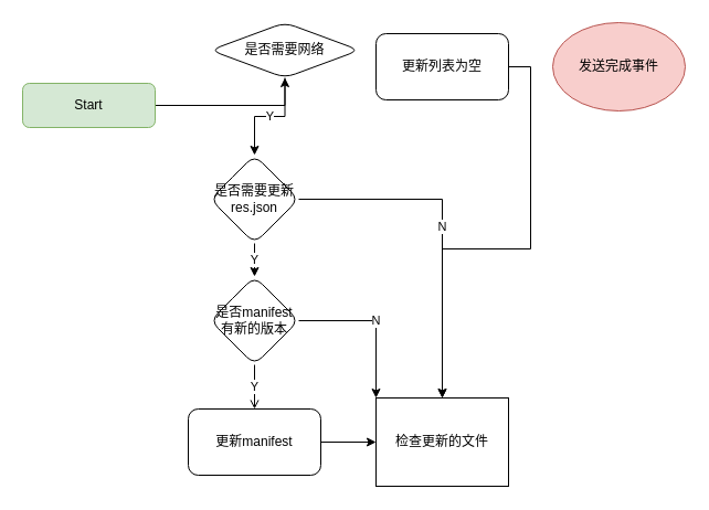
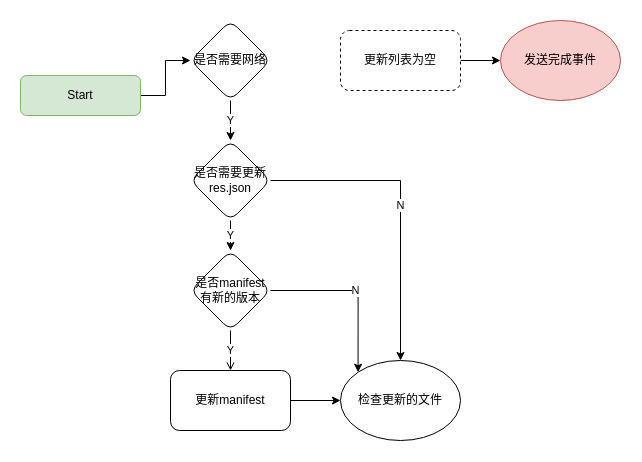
  <mxCell id="0" />
  <mxCell id="1" parent="0" />
  <mxCell id="2" value="" style="edgeStyle=orthogonalEdgeStyle;rounded=0;orthogonalLoop=1;jettySize=auto;html=1;" edge="1" parent="1" source="3" target="5"><mxGeometry relative="1" as="geometry" /></mxCell>
  <mxCell id="3" value="Start" style="rounded=1;whiteSpace=wrap;html=1;fontSize=12;glass=0;strokeWidth=1;shadow=0;fillColor=#d5e8d4;strokeColor=#82b366;" parent="1" vertex="1"><mxGeometry x="20" y="75" width="120" height="40" as="geometry" /></mxCell>
  <mxCell id="4" value="Y" style="edgeStyle=orthogonalEdgeStyle;rounded=0;orthogonalLoop=1;jettySize=auto;html=1;" edge="1" parent="1" source="5" target="8"><mxGeometry relative="1" as="geometry" /></mxCell>
- <mxCell id="5" value="是否需要网络" style="rhombus;whiteSpace=wrap;html=1;rounded=1;glass=0;strokeWidth=1;shadow=0;" vertex="1" parent="1"><mxGeometry x="190" y="20" width="135" height="50" as="geometry" /></mxCell>
+ <mxCell id="5" value="是否需要网络" style="rhombus;whiteSpace=wrap;html=1;rounded=1;glass=0;strokeWidth=1;shadow=0;" vertex="1" parent="1"><mxGeometry x="190" y="20" width="80" height="80" as="geometry" /></mxCell>
  <mxCell id="6" value="Y" style="edgeStyle=orthogonalEdgeStyle;rounded=0;orthogonalLoop=1;jettySize=auto;html=1;" edge="1" parent="1" source="8" target="11"><mxGeometry relative="1" as="geometry" /></mxCell>
  <mxCell id="7" value="N" style="edgeStyle=orthogonalEdgeStyle;rounded=0;orthogonalLoop=1;jettySize=auto;html=1;exitX=1;exitY=0.5;exitDx=0;exitDy=0;entryX=0.5;entryY=0;entryDx=0;entryDy=0;" edge="1" parent="1" source="8" target="14"><mxGeometry relative="1" as="geometry" /></mxCell>
  <mxCell id="8" value="是否需要更新res.json" style="rhombus;whiteSpace=wrap;html=1;rounded=1;glass=0;strokeWidth=1;shadow=0;" vertex="1" parent="1"><mxGeometry x="190" y="140" width="80" height="80" as="geometry" /></mxCell>
  <mxCell id="9" value="Y" style="edgeStyle=orthogonalEdgeStyle;rounded=0;orthogonalLoop=1;jettySize=auto;html=1;endArrow=open;" edge="1" parent="1" source="11" target="13"><mxGeometry relative="1" as="geometry" /></mxCell>
  <mxCell id="10" value="N" style="edgeStyle=orthogonalEdgeStyle;rounded=0;orthogonalLoop=1;jettySize=auto;html=1;exitX=1;exitY=0.5;exitDx=0;exitDy=0;entryX=0;entryY=0;entryDx=0;entryDy=0;" edge="1" parent="1" source="11" target="14"><mxGeometry relative="1" as="geometry" /></mxCell>
  <mxCell id="11" value="是否manifest有新的版本" style="rhombus;whiteSpace=wrap;html=1;rounded=1;glass=0;strokeWidth=1;shadow=0;" vertex="1" parent="1"><mxGeometry x="190" y="250" width="80" height="80" as="geometry" /></mxCell>
  <mxCell id="12" style="edgeStyle=orthogonalEdgeStyle;rounded=0;orthogonalLoop=1;jettySize=auto;html=1;exitX=1;exitY=0.5;exitDx=0;exitDy=0;entryX=0;entryY=0.5;entryDx=0;entryDy=0;" edge="1" parent="1" source="13" target="14"><mxGeometry relative="1" as="geometry" /></mxCell>
  <mxCell id="13" value="更新manifest" style="whiteSpace=wrap;html=1;rounded=1;glass=0;strokeWidth=1;shadow=0;" vertex="1" parent="1"><mxGeometry x="170" y="370" width="120" height="60" as="geometry" /></mxCell>
- <mxCell id="14" value="检查更新的文件" style="whiteSpace=wrap;html=1;rounded=0;" vertex="1" parent="1"><mxGeometry x="340" y="360" width="120" height="80" as="geometry" /></mxCell>
+ <mxCell id="14" value="检查更新的文件" style="ellipse;whiteSpace=wrap;html=1;" vertex="1" parent="1"><mxGeometry x="340" y="360" width="120" height="80" as="geometry" /></mxCell>
  <mxCell id="15" value="发送完成事件" style="ellipse;whiteSpace=wrap;html=1;fillColor=#f8cecc;strokeColor=#b85450;" vertex="1" parent="1"><mxGeometry x="500" y="20" width="120" height="80" as="geometry" /></mxCell>
- <mxCell id="16" style="edgeStyle=orthogonalEdgeStyle;rounded=0;orthogonalLoop=1;jettySize=auto;html=1;exitX=1;exitY=0.5;exitDx=0;exitDy=0;" edge="1" parent="1" source="17" target="14"><mxGeometry relative="1" as="geometry" /></mxCell>
- <mxCell id="17" value="更新列表为空" style="rounded=1;whiteSpace=wrap;html=1;" vertex="1" parent="1"><mxGeometry x="340" y="30" width="120" height="60" as="geometry" /></mxCell>
+ <mxCell id="16" style="edgeStyle=orthogonalEdgeStyle;rounded=0;orthogonalLoop=1;jettySize=auto;html=1;exitX=1;exitY=0.5;exitDx=0;exitDy=0;entryX=0;entryY=0.5;entryDx=0;entryDy=0;" edge="1" parent="1" source="17" target="15"><mxGeometry relative="1" as="geometry" /></mxCell>
+ <mxCell id="17" value="更新列表为空" style="rounded=1;whiteSpace=wrap;html=1;dashed=1;" vertex="1" parent="1"><mxGeometry x="340" y="30" width="120" height="60" as="geometry" /></mxCell>
